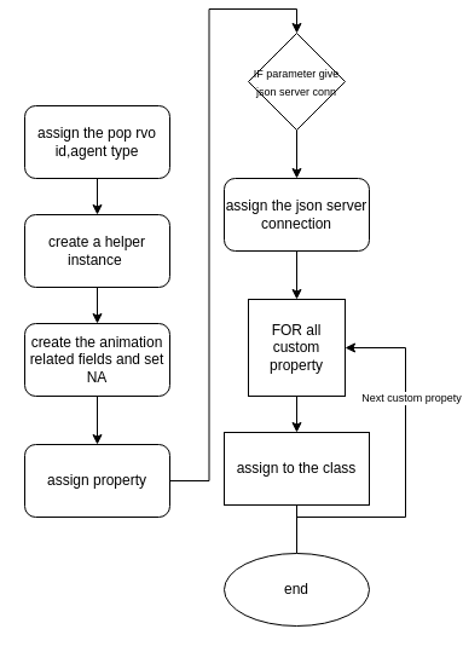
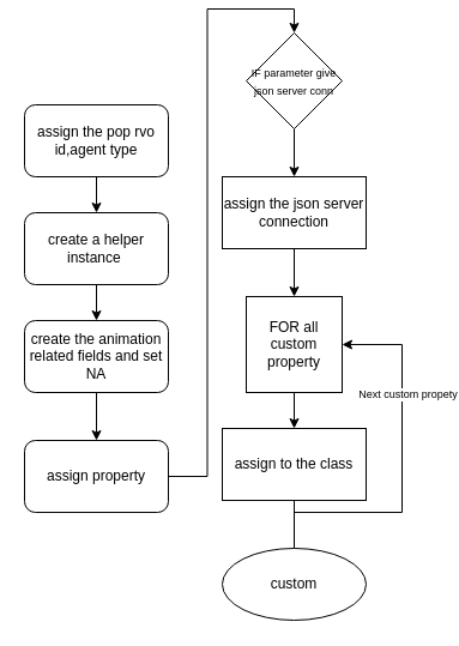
  <mxCell id="0" />
  <mxCell id="1" parent="0" />
  <mxCell id="2" value="" style="edgeStyle=orthogonalEdgeStyle;rounded=0;orthogonalLoop=1;jettySize=auto;html=1;" edge="1" parent="1" source="3" target="5"><mxGeometry relative="1" as="geometry" /></mxCell>
  <mxCell id="3" value="assign the pop rvo id,agent type" style="whiteSpace=wrap;html=1;rounded=1;" vertex="1" parent="1"><mxGeometry x="20" y="80" width="120" height="60" as="geometry" /></mxCell>
  <mxCell id="4" value="" style="edgeStyle=orthogonalEdgeStyle;rounded=0;orthogonalLoop=1;jettySize=auto;html=1;" edge="1" parent="1" source="5" target="7"><mxGeometry relative="1" as="geometry" /></mxCell>
  <mxCell id="5" value="create a helper instance&amp;nbsp;" style="whiteSpace=wrap;html=1;rounded=1;" vertex="1" parent="1"><mxGeometry x="20" y="170" width="120" height="60" as="geometry" /></mxCell>
  <mxCell id="6" value="" style="edgeStyle=orthogonalEdgeStyle;rounded=0;orthogonalLoop=1;jettySize=auto;html=1;" edge="1" parent="1" source="7" target="9"><mxGeometry relative="1" as="geometry" /></mxCell>
  <mxCell id="7" value="create the animation related fields and set NA" style="whiteSpace=wrap;html=1;rounded=1;" vertex="1" parent="1"><mxGeometry x="20" y="260" width="120" height="60" as="geometry" /></mxCell>
  <mxCell id="8" style="edgeStyle=orthogonalEdgeStyle;rounded=0;orthogonalLoop=1;jettySize=auto;html=1;entryX=0.5;entryY=0;entryDx=0;entryDy=0;" edge="1" parent="1" source="9" target="11"><mxGeometry relative="1" as="geometry" /></mxCell>
  <mxCell id="9" value="assign property" style="whiteSpace=wrap;html=1;rounded=1;" vertex="1" parent="1"><mxGeometry x="20" y="360" width="120" height="60" as="geometry" /></mxCell>
  <mxCell id="10" value="" style="edgeStyle=orthogonalEdgeStyle;rounded=0;orthogonalLoop=1;jettySize=auto;html=1;fontSize=9;" edge="1" parent="1" source="11" target="13"><mxGeometry relative="1" as="geometry" /></mxCell>
  <mxCell id="11" value="&lt;font style=&quot;font-size: 9px&quot;&gt;IF parameter give json server conn&lt;/font&gt;" style="rhombus;whiteSpace=wrap;html=1;" vertex="1" parent="1"><mxGeometry x="205" y="20" width="80" height="80" as="geometry" /></mxCell>
  <mxCell id="12" value="" style="edgeStyle=orthogonalEdgeStyle;rounded=0;orthogonalLoop=1;jettySize=auto;html=1;fontSize=9;" edge="1" parent="1" source="13" target="15"><mxGeometry relative="1" as="geometry" /></mxCell>
- <mxCell id="13" value="assign the json server connection" style="whiteSpace=wrap;html=1;rounded=1;" vertex="1" parent="1"><mxGeometry x="185" y="140" width="120" height="60" as="geometry" /></mxCell>
+ <mxCell id="13" value="assign the json server connection" style="whiteSpace=wrap;html=1;" vertex="1" parent="1"><mxGeometry x="185" y="140" width="120" height="60" as="geometry" /></mxCell>
  <mxCell id="14" value="" style="edgeStyle=orthogonalEdgeStyle;rounded=0;orthogonalLoop=1;jettySize=auto;html=1;fontSize=9;" edge="1" parent="1" source="15" target="19"><mxGeometry relative="1" as="geometry" /></mxCell>
  <mxCell id="15" value="FOR all custom property" style="whiteSpace=wrap;html=1;rounded=0;" vertex="1" parent="1"><mxGeometry x="205" y="240" width="80" height="80" as="geometry" /></mxCell>
  <mxCell id="16" style="edgeStyle=orthogonalEdgeStyle;rounded=0;orthogonalLoop=1;jettySize=auto;html=1;entryX=1;entryY=0.5;entryDx=0;entryDy=0;fontSize=9;" edge="1" parent="1" source="19" target="15"><mxGeometry relative="1" as="geometry"><Array as="points"><mxPoint x="245" y="420" /><mxPoint x="335" y="420" /><mxPoint x="335" y="280" /></Array></mxGeometry></mxCell>
  <mxCell id="17" value="Next custom propety" style="edgeLabel;html=1;align=center;verticalAlign=middle;resizable=0;points=[];fontSize=9;" vertex="1" connectable="0" parent="16"><mxGeometry x="0.372" y="-4" relative="1" as="geometry"><mxPoint as="offset" /></mxGeometry></mxCell>
  <mxCell id="18" value="" style="edgeStyle=orthogonalEdgeStyle;rounded=0;orthogonalLoop=1;jettySize=auto;html=1;fontSize=9;endArrow=none;" edge="1" parent="1" source="19" target="20"><mxGeometry relative="1" as="geometry" /></mxCell>
  <mxCell id="19" value="assign to the class" style="whiteSpace=wrap;html=1;" vertex="1" parent="1"><mxGeometry x="185" y="350" width="120" height="60" as="geometry" /></mxCell>
- <mxCell id="20" value="end" style="ellipse;whiteSpace=wrap;html=1;" vertex="1" parent="1"><mxGeometry x="185" y="450" width="120" height="60" as="geometry" /></mxCell>
+ <mxCell id="20" value="custom" style="ellipse;whiteSpace=wrap;html=1;" vertex="1" parent="1"><mxGeometry x="185" y="450" width="120" height="60" as="geometry" /></mxCell>
